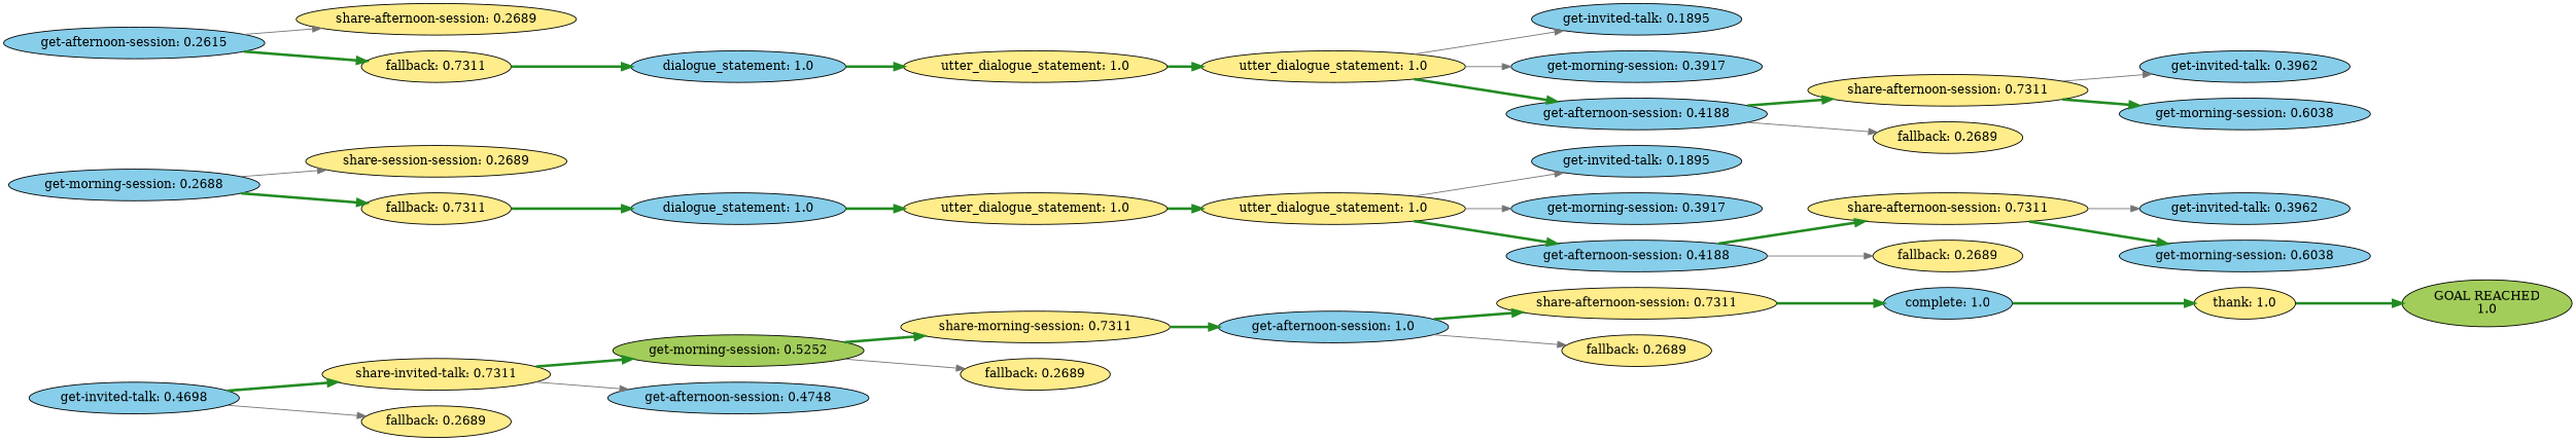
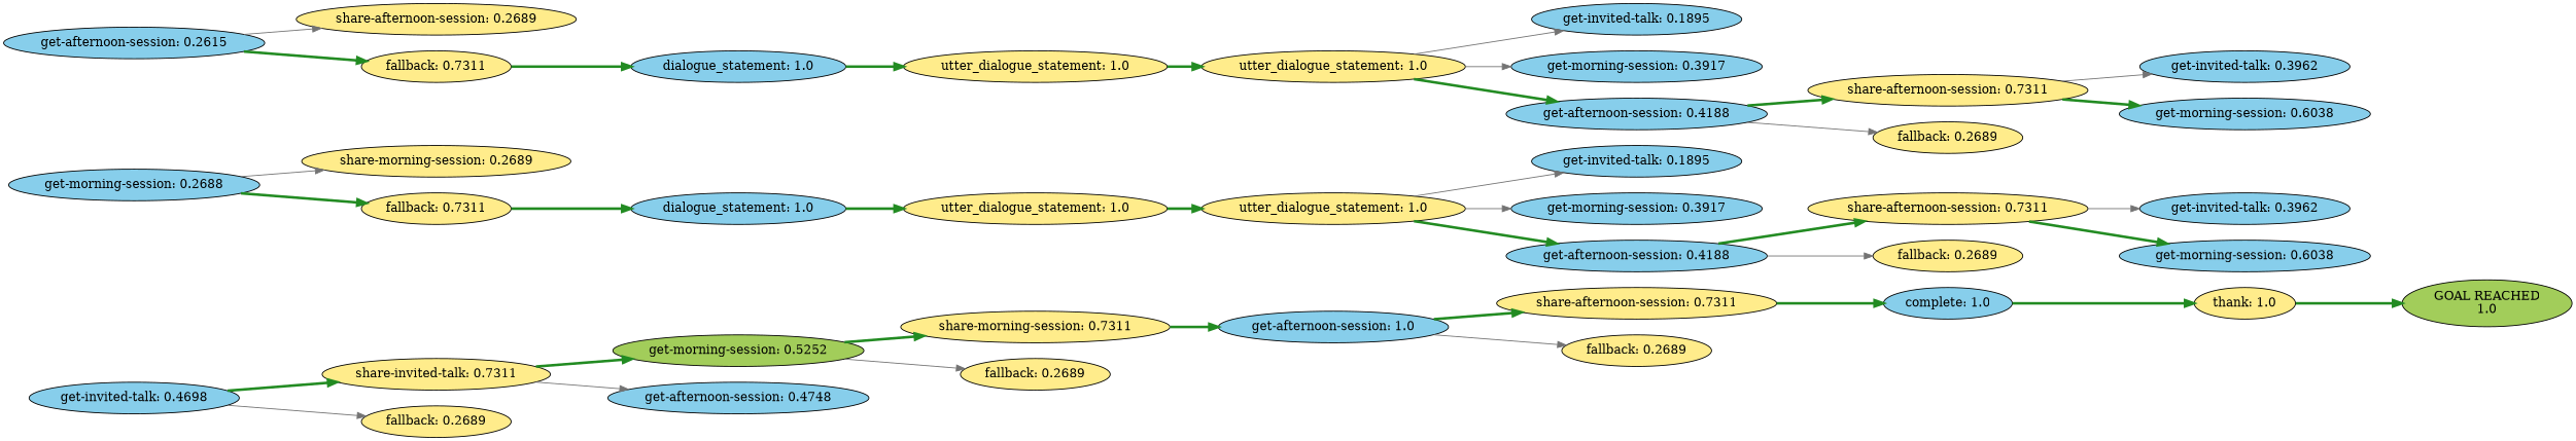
  strict digraph {
    rankdir=LR
    node [fillcolor=lightgoldenrod1 style=filled]
    edge [color=forestgreen penwidth=3.0 style=solid]
    n1 [fillcolor=skyblue label="get-invited-talk: 0.4698"]
    n2 [label="share-invited-talk: 0.7311"]
    n3 [label="fallback: 0.2689"]
    n4 [fillcolor=skyblue label="get-morning-session: 0.2688"]
-   n5 [label="share-session-session: 0.2689"]
+   n5 [label="share-morning-session: 0.2689"]
    n6 [label="fallback: 0.7311"]
    n7 [fillcolor=skyblue label="get-afternoon-session: 0.2615"]
    n8 [label="share-afternoon-session: 0.2689"]
    n9 [label="fallback: 0.7311"]
    n10 [fillcolor=darkolivegreen3 label="get-morning-session: 0.5252"]
    n11 [fillcolor=skyblue label="get-afternoon-session: 0.4748"]
    n12 [fillcolor=skyblue label="dialogue_statement: 1.0"]
    n13 [fillcolor=skyblue label="dialogue_statement: 1.0"]
    n14 [label="share-morning-session: 0.7311"]
    n15 [label="fallback: 0.2689"]
    n16 [label="utter_dialogue_statement: 1.0"]
    n17 [label="utter_dialogue_statement: 1.0"]
    n18 [fillcolor=skyblue label="get-afternoon-session: 1.0"]
    n19 [label="utter_dialogue_statement: 1.0"]
    n20 [label="utter_dialogue_statement: 1.0"]
    n21 [fillcolor=skyblue label="get-invited-talk: 0.1895"]
    n22 [fillcolor=skyblue label="get-morning-session: 0.3917"]
    n23 [fillcolor=skyblue label="get-afternoon-session: 0.4188"]
    n24 [fillcolor=skyblue label="get-invited-talk: 0.1895"]
    n25 [fillcolor=skyblue label="get-morning-session: 0.3917"]
    n26 [fillcolor=skyblue label="get-afternoon-session: 0.4188"]
    n27 [label="share-afternoon-session: 0.7311"]
    n28 [label="fallback: 0.2689"]
    n29 [label="share-afternoon-session: 0.7311"]
    n30 [label="fallback: 0.2689"]
    n31 [label="share-afternoon-session: 0.7311"]
    n32 [label="fallback: 0.2689"]
    n33 [fillcolor=skyblue label="get-invited-talk: 0.3962"]
    n34 [fillcolor=skyblue label="get-morning-session: 0.6038"]
    n35 [fillcolor=skyblue label="get-invited-talk: 0.3962"]
    n36 [fillcolor=skyblue label="get-morning-session: 0.6038"]
    n37 [fillcolor=skyblue label="complete: 1.0"]
    n38 [label="thank: 1.0"]
    n39 [fillcolor=darkolivegreen3 label="GOAL REACHED\n1.0"]
    n1 -> n2
    n1 -> n3 [color=grey45 penwidth=1.0]
    n2 -> n10
    n2 -> n11 [color=grey45 penwidth=1.0]
    n4 -> n5 [color=grey45 penwidth=1.0]
    n4 -> n6
    n6 -> n12
    n7 -> n8 [color=grey45 penwidth=1.0]
    n7 -> n9
    n9 -> n13
    n10 -> n14
    n10 -> n15 [color=grey45 penwidth=1.0]
    n12 -> n16
    n13 -> n17
    n14 -> n18
    n16 -> n19
    n17 -> n20
    n18 -> n31
    n18 -> n32 [color=grey45 penwidth=1.0]
    n19 -> n21 [color=grey45 penwidth=1.0]
    n19 -> n22 [color=grey45 penwidth=1.0]
    n19 -> n23
    n20 -> n24 [color=grey45 penwidth=1.0]
    n20 -> n25 [color=grey45 penwidth=1.0]
    n20 -> n26
    n23 -> n27
    n23 -> n28 [color=grey45 penwidth=1.0]
    n26 -> n29
    n26 -> n30 [color=grey45 penwidth=1.0]
    n27 -> n33 [color=grey45 penwidth=1.0]
    n27 -> n34
    n29 -> n35 [color=grey45 penwidth=1.0]
    n29 -> n36
    n31 -> n37
    n37 -> n38
    n38 -> n39 [style=""]
  }
